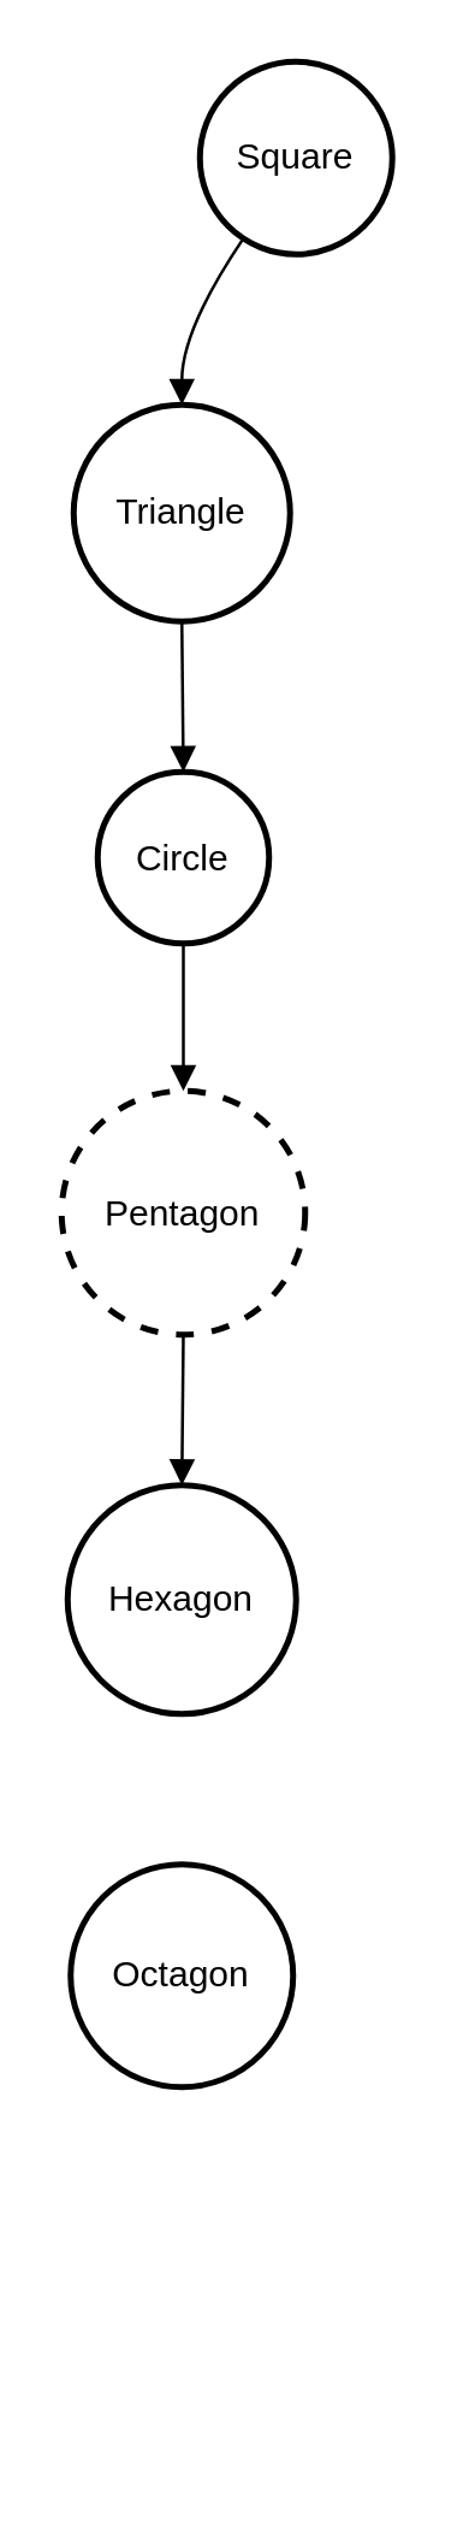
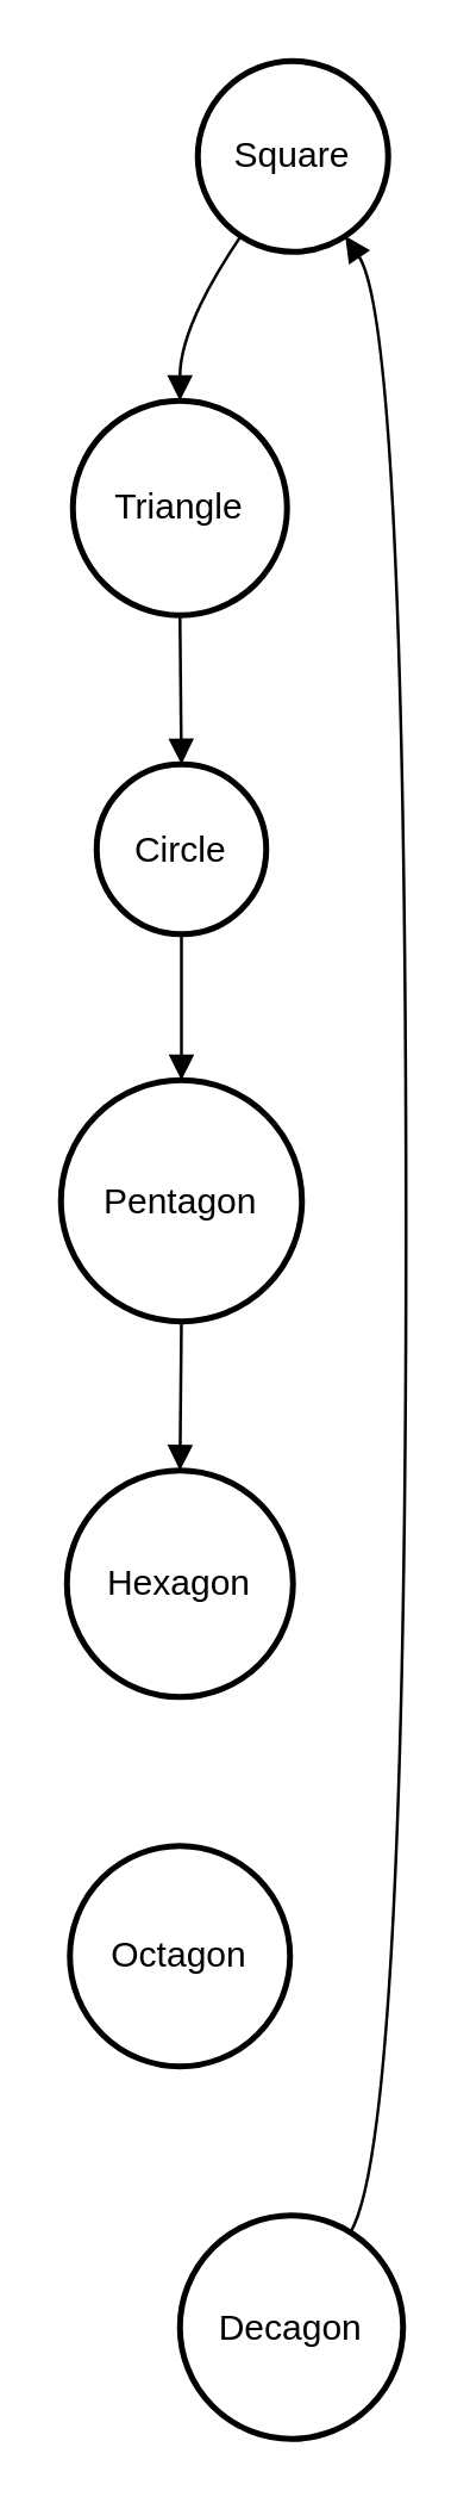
  <mxCell id="0" />
  <mxCell id="1" parent="0" />
  <mxCell id="2" value="Square" style="ellipse;aspect=fixed;strokeWidth=2;whiteSpace=wrap;" vertex="1" parent="1"><mxGeometry x="66" y="20" width="64" height="64" as="geometry" /></mxCell>
  <mxCell id="3" value="Triangle" style="ellipse;aspect=fixed;strokeWidth=2;whiteSpace=wrap;" vertex="1" parent="1"><mxGeometry x="24" y="134" width="72" height="72" as="geometry" /></mxCell>
  <mxCell id="4" value="Circle" style="ellipse;aspect=fixed;strokeWidth=2;whiteSpace=wrap;" vertex="1" parent="1"><mxGeometry x="32" y="256" width="57" height="57" as="geometry" /></mxCell>
- <mxCell id="5" value="Pentagon" style="ellipse;aspect=fixed;strokeWidth=2;whiteSpace=wrap;dashed=1;" vertex="1" parent="1"><mxGeometry x="20" y="362" width="81" height="81" as="geometry" /></mxCell>
+ <mxCell id="5" value="Pentagon" style="ellipse;aspect=fixed;strokeWidth=2;whiteSpace=wrap;" vertex="1" parent="1"><mxGeometry x="20" y="362" width="81" height="81" as="geometry" /></mxCell>
  <mxCell id="6" value="Hexagon" style="ellipse;aspect=fixed;strokeWidth=2;whiteSpace=wrap;" vertex="1" parent="1"><mxGeometry x="22" y="493" width="76" height="76" as="geometry" /></mxCell>
  <mxCell id="7" value="Octagon" style="ellipse;aspect=fixed;strokeWidth=2;whiteSpace=wrap;" vertex="1" parent="1"><mxGeometry x="23" y="619" width="74" height="74" as="geometry" /></mxCell>
+ <mxCell id="8" value="Decagon" style="ellipse;aspect=fixed;strokeWidth=2;whiteSpace=wrap;" vertex="1" parent="1"><mxGeometry x="60" y="743" width="75" height="75" as="geometry" /></mxCell>
  <mxCell id="9" value="" style="curved=1;startArrow=none;endArrow=block;exitX=0.17;exitY=1;entryX=0.51;entryY=0;" edge="1" parent="1" source="2" target="3"><mxGeometry relative="1" as="geometry"><Array as="points"><mxPoint x="60" y="109" /></Array></mxGeometry></mxCell>
  <mxCell id="10" value="" style="curved=1;startArrow=none;endArrow=block;exitX=0.51;exitY=1;entryX=0.5;entryY=-0.01;" edge="1" parent="1" source="3" target="4"><mxGeometry relative="1" as="geometry"><Array as="points" /></mxGeometry></mxCell>
  <mxCell id="11" value="" style="curved=1;startArrow=none;endArrow=block;exitX=0.5;exitY=0.99;entryX=0.5;entryY=0;" edge="1" parent="1" source="4" target="5"><mxGeometry relative="1" as="geometry"><Array as="points" /></mxGeometry></mxCell>
  <mxCell id="12" value="" style="curved=1;startArrow=none;endArrow=block;exitX=0.5;exitY=1;entryX=0.5;entryY=0;" edge="1" parent="1" source="5" target="6"><mxGeometry relative="1" as="geometry"><Array as="points" /></mxGeometry></mxCell>
+ <mxCell id="13" value="" style="curved=1;startArrow=none;endArrow=block;exitX=0.81;exitY=0;entryX=0.83;entryY=1;" edge="1" parent="1" source="8" target="2"><mxGeometry relative="1" as="geometry"><Array as="points"><mxPoint x="136" y="718" /><mxPoint x="136" y="109" /></Array></mxGeometry></mxCell>
